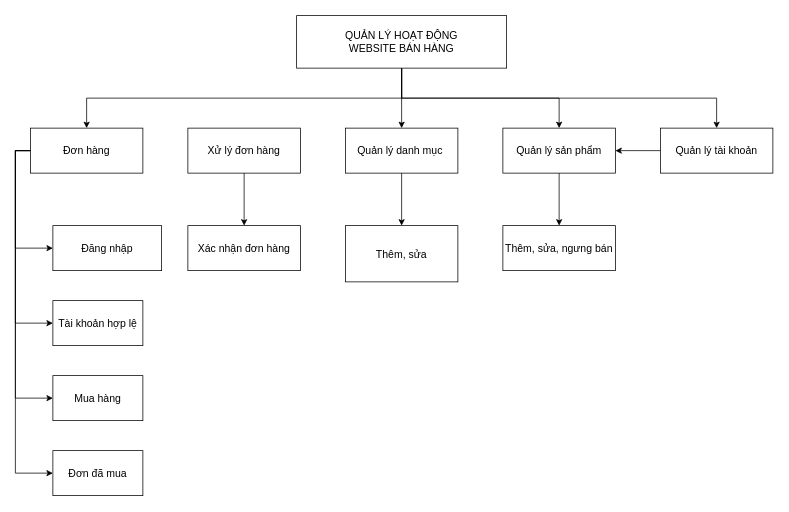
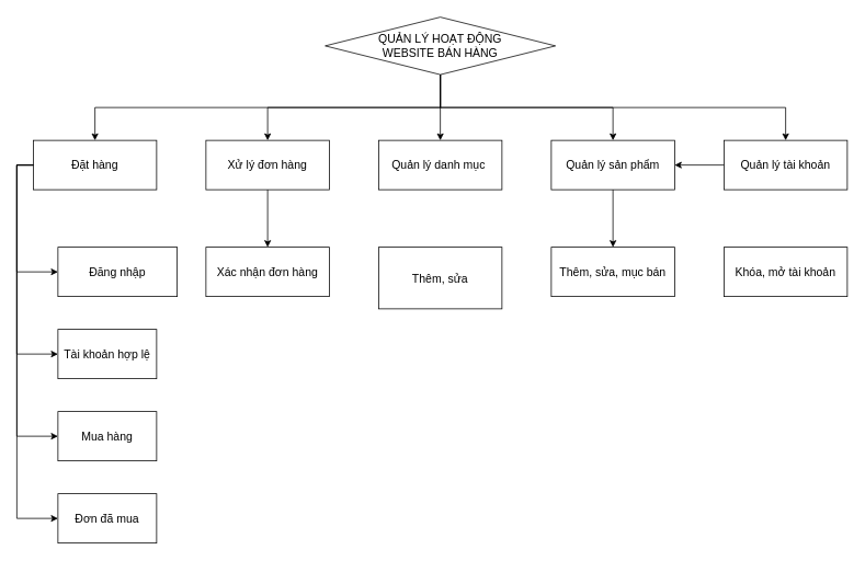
  <mxCell id="0" />
  <mxCell id="1" parent="0" />
  <mxCell id="2" value="" style="edgeStyle=orthogonalEdgeStyle;rounded=0;orthogonalLoop=1;jettySize=auto;html=1;" edge="1" parent="1" source="7" target="16"><mxGeometry relative="1" as="geometry" /></mxCell>
+ <mxCell id="3" style="edgeStyle=orthogonalEdgeStyle;rounded=0;orthogonalLoop=1;jettySize=auto;html=1;entryX=0.5;entryY=0;entryDx=0;entryDy=0;" edge="1" parent="1" source="7" target="14"><mxGeometry relative="1" as="geometry" /></mxCell>
  <mxCell id="4" style="edgeStyle=orthogonalEdgeStyle;rounded=0;orthogonalLoop=1;jettySize=auto;html=1;entryX=0.5;entryY=0;entryDx=0;entryDy=0;" edge="1" parent="1" source="7" target="12"><mxGeometry relative="1" as="geometry"><Array as="points"><mxPoint x="535" y="130" /><mxPoint x="115" y="130" /></Array></mxGeometry></mxCell>
  <mxCell id="5" style="edgeStyle=orthogonalEdgeStyle;rounded=0;orthogonalLoop=1;jettySize=auto;html=1;" edge="1" parent="1" source="7" target="18"><mxGeometry relative="1" as="geometry" /></mxCell>
  <mxCell id="6" style="edgeStyle=orthogonalEdgeStyle;rounded=0;orthogonalLoop=1;jettySize=auto;html=1;entryX=0.5;entryY=0;entryDx=0;entryDy=0;" edge="1" parent="1" source="7" target="20"><mxGeometry relative="1" as="geometry"><Array as="points"><mxPoint x="535" y="130" /><mxPoint x="955" y="130" /></Array></mxGeometry></mxCell>
- <mxCell id="7" value="&lt;font style=&quot;font-size: 14px&quot;&gt;QUẢN LÝ HOẠT ĐỘNG&lt;br&gt;WEBSITE BÁN HÀNG&lt;/font&gt;" style="rounded=0;whiteSpace=wrap;html=1;strokeColor=#000000;fillColor=none;perimeterSpacing=0;" vertex="1" parent="1"><mxGeometry x="395" y="20" width="280" height="70" as="geometry" /></mxCell>
+ <mxCell id="7" value="&lt;font style=&quot;font-size: 14px&quot;&gt;QUẢN LÝ HOẠT ĐỘNG&lt;br&gt;WEBSITE BÁN HÀNG&lt;/font&gt;" style="rhombus;whiteSpace=wrap;html=1;strokeColor=#000000;fillColor=none;perimeterSpacing=0;" vertex="1" parent="1"><mxGeometry x="395" y="20" width="280" height="70" as="geometry" /></mxCell>
  <mxCell id="8" style="edgeStyle=orthogonalEdgeStyle;rounded=0;orthogonalLoop=1;jettySize=auto;html=1;entryX=0;entryY=0.5;entryDx=0;entryDy=0;" edge="1" parent="1" source="12" target="21"><mxGeometry relative="1" as="geometry"><Array as="points"><mxPoint x="20" y="200" /><mxPoint x="20" y="330" /></Array></mxGeometry></mxCell>
  <mxCell id="9" style="edgeStyle=orthogonalEdgeStyle;rounded=0;orthogonalLoop=1;jettySize=auto;html=1;entryX=0;entryY=0.5;entryDx=0;entryDy=0;" edge="1" parent="1" source="12" target="28"><mxGeometry relative="1" as="geometry"><Array as="points"><mxPoint x="20" y="200" /><mxPoint x="20" y="430" /></Array></mxGeometry></mxCell>
  <mxCell id="10" style="edgeStyle=orthogonalEdgeStyle;rounded=0;orthogonalLoop=1;jettySize=auto;html=1;entryX=0;entryY=0.5;entryDx=0;entryDy=0;" edge="1" parent="1" source="12" target="22"><mxGeometry relative="1" as="geometry"><Array as="points"><mxPoint x="20" y="200" /><mxPoint x="20" y="530" /></Array></mxGeometry></mxCell>
  <mxCell id="11" style="edgeStyle=orthogonalEdgeStyle;rounded=0;orthogonalLoop=1;jettySize=auto;html=1;entryX=0;entryY=0.5;entryDx=0;entryDy=0;" edge="1" parent="1" source="12" target="23"><mxGeometry relative="1" as="geometry"><Array as="points"><mxPoint x="20" y="200" /><mxPoint x="20" y="630" /></Array></mxGeometry></mxCell>
- <mxCell id="12" value="&lt;span style=&quot;font-size: 14px&quot;&gt;Đơn hàng&lt;/span&gt;" style="rounded=0;whiteSpace=wrap;html=1;strokeColor=#000000;fillColor=none;" vertex="1" parent="1"><mxGeometry x="40" y="170" width="150" height="60" as="geometry" /></mxCell>
+ <mxCell id="12" value="&lt;span style=&quot;font-size: 14px&quot;&gt;Đặt hàng&lt;/span&gt;" style="rounded=0;whiteSpace=wrap;html=1;strokeColor=#000000;fillColor=none;" vertex="1" parent="1"><mxGeometry x="40" y="170" width="150" height="60" as="geometry" /></mxCell>
  <mxCell id="13" style="edgeStyle=orthogonalEdgeStyle;rounded=0;orthogonalLoop=1;jettySize=auto;html=1;entryX=0.5;entryY=0;entryDx=0;entryDy=0;" edge="1" parent="1" source="14" target="24"><mxGeometry relative="1" as="geometry" /></mxCell>
  <mxCell id="14" value="&lt;font style=&quot;font-size: 14px&quot;&gt;Xử lý đơn hàng&lt;/font&gt;" style="rounded=0;whiteSpace=wrap;html=1;strokeColor=#000000;fillColor=none;" vertex="1" parent="1"><mxGeometry x="250" y="170" width="150" height="60" as="geometry" /></mxCell>
- <mxCell id="15" style="edgeStyle=orthogonalEdgeStyle;rounded=0;orthogonalLoop=1;jettySize=auto;html=1;entryX=0.5;entryY=0;entryDx=0;entryDy=0;" edge="1" parent="1" source="16" target="25"><mxGeometry relative="1" as="geometry" /></mxCell>
  <mxCell id="16" value="&lt;font style=&quot;font-size: 14px&quot;&gt;Quản lý danh mục&amp;nbsp;&lt;/font&gt;" style="rounded=0;whiteSpace=wrap;html=1;strokeColor=#000000;fillColor=none;" vertex="1" parent="1"><mxGeometry x="460" y="170" width="150" height="60" as="geometry" /></mxCell>
  <mxCell id="17" style="edgeStyle=orthogonalEdgeStyle;rounded=0;orthogonalLoop=1;jettySize=auto;html=1;entryX=0.5;entryY=0;entryDx=0;entryDy=0;" edge="1" parent="1" source="18" target="26"><mxGeometry relative="1" as="geometry" /></mxCell>
  <mxCell id="18" value="&lt;font style=&quot;font-size: 14px&quot;&gt;Quản lý sản phẩm&lt;/font&gt;" style="rounded=0;whiteSpace=wrap;html=1;strokeColor=#000000;fillColor=none;" vertex="1" parent="1"><mxGeometry x="670" y="170" width="150" height="60" as="geometry" /></mxCell>
  <mxCell id="19" style="edgeStyle=orthogonalEdgeStyle;rounded=0;orthogonalLoop=1;jettySize=auto;html=1;" edge="1" parent="1" source="20" target="18"><mxGeometry relative="1" as="geometry" /></mxCell>
  <mxCell id="20" value="&lt;font style=&quot;font-size: 14px&quot;&gt;Quản lý tài khoản&lt;/font&gt;" style="rounded=0;whiteSpace=wrap;html=1;strokeColor=#000000;fillColor=none;" vertex="1" parent="1"><mxGeometry x="880" y="170" width="150" height="60" as="geometry" /></mxCell>
  <mxCell id="21" value="&lt;font style=&quot;font-size: 14px&quot;&gt;Đăng nhập&lt;/font&gt;" style="rounded=0;whiteSpace=wrap;html=1;strokeColor=#000000;fillColor=none;" vertex="1" parent="1"><mxGeometry x="70" y="300" width="145" height="60" as="geometry" /></mxCell>
  <mxCell id="22" value="&lt;font style=&quot;font-size: 14px&quot;&gt;Mua hàng&lt;/font&gt;" style="rounded=0;whiteSpace=wrap;html=1;strokeColor=#000000;fillColor=none;" vertex="1" parent="1"><mxGeometry x="70" y="500" width="120" height="60" as="geometry" /></mxCell>
  <mxCell id="23" value="&lt;font style=&quot;font-size: 14px&quot;&gt;Đơn đã mua&lt;/font&gt;" style="rounded=0;whiteSpace=wrap;html=1;strokeColor=#000000;fillColor=none;" vertex="1" parent="1"><mxGeometry x="70" y="600" width="120" height="60" as="geometry" /></mxCell>
  <mxCell id="24" value="&lt;font style=&quot;font-size: 14px&quot;&gt;Xác nhận đơn hàng&lt;/font&gt;" style="rounded=0;whiteSpace=wrap;html=1;strokeColor=#000000;fillColor=none;" vertex="1" parent="1"><mxGeometry x="250" y="300" width="150" height="60" as="geometry" /></mxCell>
  <mxCell id="25" value="&lt;font style=&quot;font-size: 14px&quot;&gt;Thêm, sửa&lt;/font&gt;" style="rounded=0;whiteSpace=wrap;html=1;strokeColor=#000000;fillColor=none;" vertex="1" parent="1"><mxGeometry x="460" y="300" width="150" height="75" as="geometry" /></mxCell>
- <mxCell id="26" value="&lt;font style=&quot;font-size: 14px&quot;&gt;Thêm, sửa, ngưng bán&lt;/font&gt;" style="rounded=0;whiteSpace=wrap;html=1;strokeColor=#000000;fillColor=none;" vertex="1" parent="1"><mxGeometry x="670" y="300" width="150" height="60" as="geometry" /></mxCell>
+ <mxCell id="26" value="&lt;font style=&quot;font-size: 14px&quot;&gt;Thêm, sửa, mục bán&lt;/font&gt;" style="rounded=0;whiteSpace=wrap;html=1;strokeColor=#000000;fillColor=none;" vertex="1" parent="1"><mxGeometry x="670" y="300" width="150" height="60" as="geometry" /></mxCell>
+ <mxCell id="27" value="&lt;font style=&quot;font-size: 14px&quot;&gt;Khóa, mở tài khoản&lt;/font&gt;" style="rounded=0;whiteSpace=wrap;html=1;strokeColor=#000000;fillColor=none;" vertex="1" parent="1"><mxGeometry x="880" y="300" width="150" height="60" as="geometry" /></mxCell>
  <mxCell id="28" value="&lt;font style=&quot;font-size: 14px&quot;&gt;Tài khoản hợp lệ&lt;/font&gt;" style="rounded=0;whiteSpace=wrap;html=1;strokeColor=#000000;fillColor=none;" vertex="1" parent="1"><mxGeometry x="70" y="400" width="120" height="60" as="geometry" /></mxCell>
